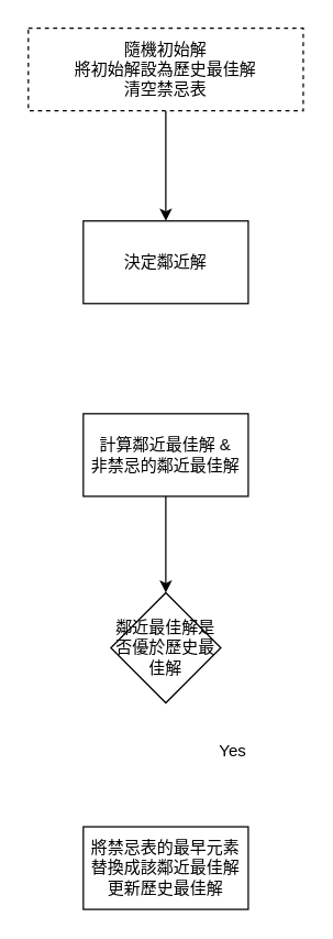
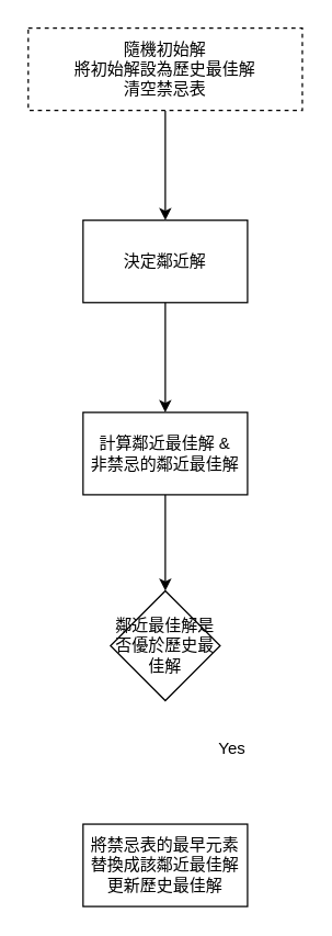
  <mxCell id="0" />
  <mxCell id="1" parent="0" />
  <mxCell id="2" value="" style="edgeStyle=orthogonalEdgeStyle;rounded=0;orthogonalLoop=1;jettySize=auto;html=1;" parent="1" source="3" target="5" edge="1"><mxGeometry relative="1" as="geometry" /></mxCell>
  <mxCell id="3" value="隨機初始解&lt;br&gt;將初始解設為歷史最佳解&lt;br&gt;清空禁忌表" style="rounded=0;whiteSpace=wrap;html=1;dashed=1;" parent="1" vertex="1"><mxGeometry x="20" y="20" width="200" height="60" as="geometry" /></mxCell>
+ <mxCell id="4" value="" style="edgeStyle=orthogonalEdgeStyle;rounded=0;orthogonalLoop=1;jettySize=auto;html=1;" parent="1" source="5" target="7" edge="1"><mxGeometry relative="1" as="geometry" /></mxCell>
  <mxCell id="5" value="決定鄰近解" style="whiteSpace=wrap;html=1;rounded=0;" parent="1" vertex="1"><mxGeometry x="60" y="160" width="120" height="60" as="geometry" /></mxCell>
  <mxCell id="6" value="" style="edgeStyle=orthogonalEdgeStyle;rounded=0;orthogonalLoop=1;jettySize=auto;html=1;" parent="1" source="7" target="8" edge="1"><mxGeometry relative="1" as="geometry" /></mxCell>
  <mxCell id="7" value="計算鄰近最佳解 &amp;amp;&lt;br&gt;非禁忌的鄰近最佳解" style="whiteSpace=wrap;html=1;rounded=0;" parent="1" vertex="1"><mxGeometry x="60" y="300" width="120" height="60" as="geometry" /></mxCell>
  <mxCell id="8" value="鄰近最佳解是否優於歷史最佳解" style="rhombus;whiteSpace=wrap;html=1;rounded=0;" parent="1" vertex="1"><mxGeometry x="80" y="430" width="80" height="80" as="geometry" /></mxCell>
  <mxCell id="9" value="將禁忌表的最早元素替換成該鄰近最佳解&lt;br&gt;更新歷史最佳解" style="whiteSpace=wrap;html=1;rounded=0;" parent="1" vertex="1"><mxGeometry x="60" y="600" width="120" height="60" as="geometry" /></mxCell>
  <mxCell id="10" value="Yes" style="text;html=1;strokeColor=none;fillColor=none;align=center;verticalAlign=middle;whiteSpace=wrap;rounded=0;" parent="1" vertex="1"><mxGeometry x="149" y="535" width="40" height="20" as="geometry" /></mxCell>
